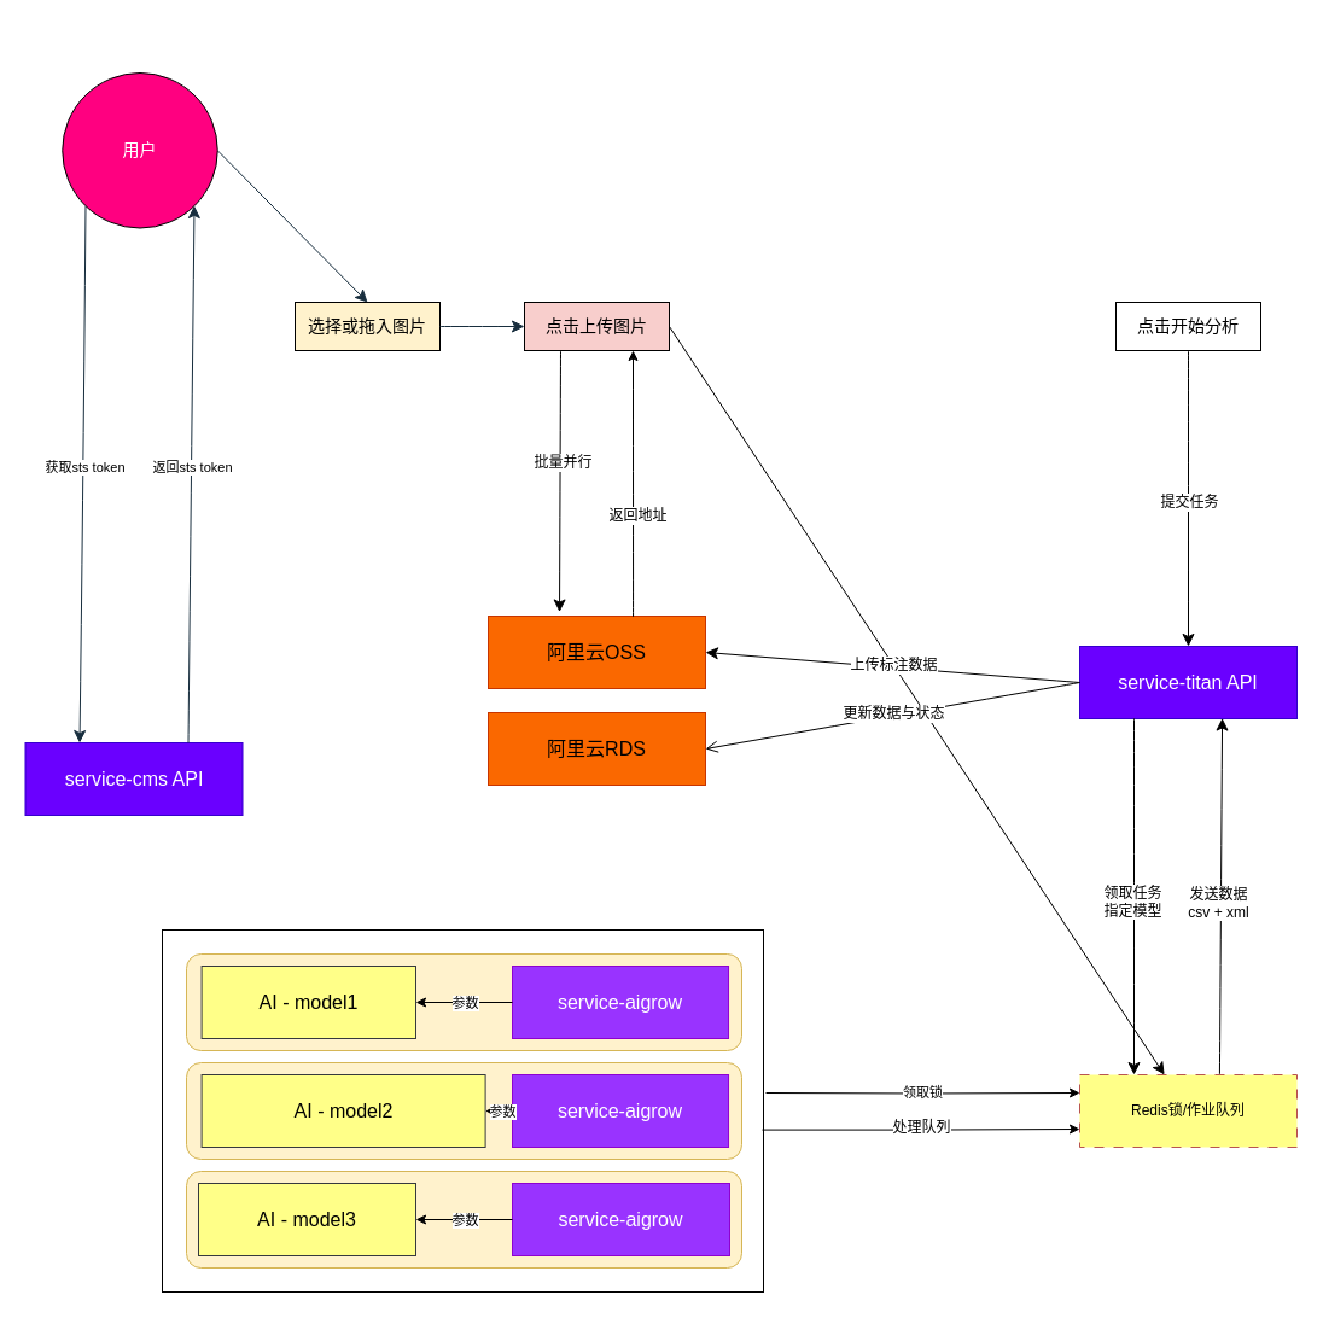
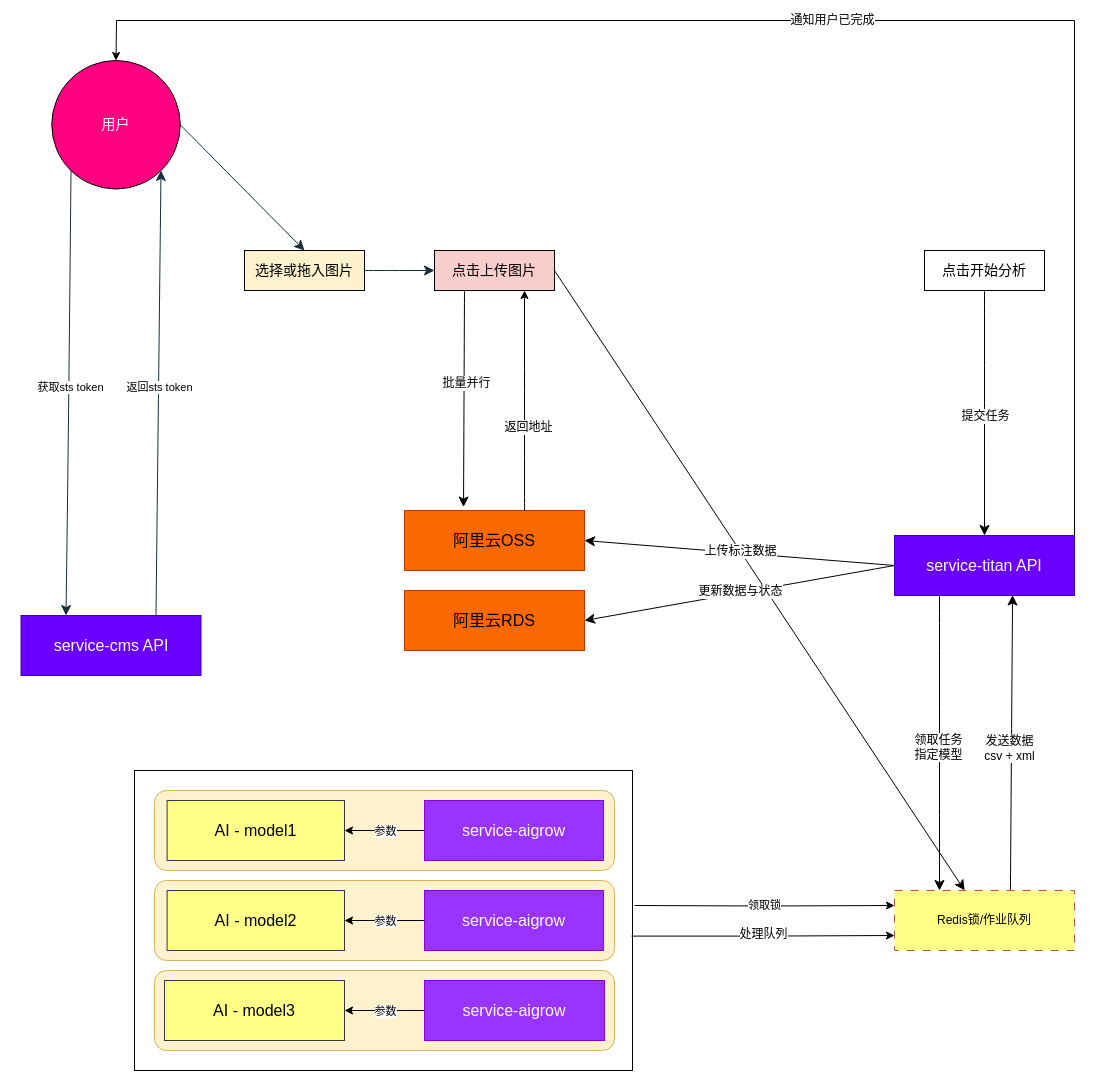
  <mxCell id="0" />
  <mxCell id="1" parent="0" />
  <mxCell id="2" value="领取锁" style="edgeStyle=orthogonalEdgeStyle;rounded=0;orthogonalLoop=1;jettySize=auto;html=1;entryX=0;entryY=0.25;entryDx=0;entryDy=0;" edge="1" parent="1" target="36"><mxGeometry relative="1" as="geometry"><mxPoint x="634" y="905" as="sourcePoint" /></mxGeometry></mxCell>
  <mxCell id="3" value="" style="rounded=0;whiteSpace=wrap;html=1;" vertex="1" parent="1"><mxGeometry x="134" y="770" width="498" height="300" as="geometry" /></mxCell>
  <mxCell id="4" value="" style="edgeStyle=none;curved=1;rounded=0;orthogonalLoop=1;jettySize=auto;html=1;fontSize=12;startSize=8;endSize=8;exitX=0.25;exitY=1;exitDx=0;exitDy=0;labelBackgroundColor=none;fontColor=default;entryX=0.25;entryY=0;entryDx=0;entryDy=0;strokeColor=#182E3E;" parent="1" target="6" edge="1"><mxGeometry relative="1" as="geometry"><mxPoint x="97.5" y="687.818" as="targetPoint" /><Array as="points"><mxPoint x="68" y="440" /></Array><mxPoint x="70.5" y="170" as="sourcePoint" /></mxGeometry></mxCell>
  <mxCell id="5" value="获取sts token" style="edgeLabel;html=1;align=center;verticalAlign=middle;resizable=0;points=[];fontColor=#000000;" parent="4" vertex="1" connectable="0"><mxGeometry x="-0.031" y="1" relative="1" as="geometry"><mxPoint as="offset" /></mxGeometry></mxCell>
  <mxCell id="6" value="service-cms API" style="whiteSpace=wrap;html=1;fontSize=16;labelBackgroundColor=none;rounded=0;movable=1;resizable=1;rotatable=1;deletable=1;editable=1;locked=0;connectable=1;fillColor=#6a00ff;strokeColor=#3700CC;fontColor=#ffffff;" parent="1" vertex="1"><mxGeometry x="20.5" y="615" width="180" height="60" as="geometry" /></mxCell>
  <mxCell id="7" value="" style="edgeStyle=none;orthogonalLoop=1;jettySize=auto;html=1;rounded=0;fontSize=12;startSize=8;endSize=8;curved=1;exitX=0.75;exitY=0;exitDx=0;exitDy=0;entryX=0.75;entryY=1;entryDx=0;entryDy=0;labelBackgroundColor=none;fontColor=default;strokeColor=#182E3E;" parent="1" source="6" edge="1"><mxGeometry width="120" relative="1" as="geometry"><mxPoint x="334" y="570" as="sourcePoint" /><mxPoint x="160.5" y="170" as="targetPoint" /><Array as="points" /></mxGeometry></mxCell>
  <mxCell id="8" value="返回sts token" style="edgeLabel;html=1;align=center;verticalAlign=middle;resizable=0;points=[];fontColor=#000000;" parent="7" vertex="1" connectable="0"><mxGeometry x="0.031" relative="1" as="geometry"><mxPoint as="offset" /></mxGeometry></mxCell>
  <mxCell id="9" value="选择或拖入图片" style="whiteSpace=wrap;html=1;fontSize=14;rounded=0;labelBackgroundColor=none;fillColor=#fff2cc;" parent="1" vertex="1"><mxGeometry x="244" y="250" width="120" height="40" as="geometry" /></mxCell>
  <mxCell id="10" value="" style="edgeStyle=none;orthogonalLoop=1;jettySize=auto;html=1;rounded=0;fontSize=12;startSize=8;endSize=8;curved=1;exitX=1;exitY=0.5;exitDx=0;exitDy=0;entryX=0.5;entryY=0;entryDx=0;entryDy=0;labelBackgroundColor=none;fontColor=default;strokeColor=#182E3E;" parent="1" source="35" target="9" edge="1"><mxGeometry width="120" relative="1" as="geometry"><mxPoint x="205.5" y="140" as="sourcePoint" /><mxPoint x="454" y="130" as="targetPoint" /><Array as="points" /></mxGeometry></mxCell>
  <mxCell id="11" value="" style="edgeStyle=none;orthogonalLoop=1;jettySize=auto;html=1;rounded=0;fontSize=12;startSize=8;endSize=8;curved=1;exitX=1;exitY=0.5;exitDx=0;exitDy=0;labelBackgroundColor=none;fontColor=default;strokeColor=#182E3E;" parent="1" source="9" target="12" edge="1"><mxGeometry width="120" relative="1" as="geometry"><mxPoint x="374" y="275" as="sourcePoint" /><mxPoint x="514" y="300" as="targetPoint" /><Array as="points" /></mxGeometry></mxCell>
  <mxCell id="12" value="点击上传图片" style="whiteSpace=wrap;html=1;fontSize=14;rounded=0;labelBackgroundColor=none;fillColor=#f8cecc;" parent="1" vertex="1"><mxGeometry x="434" y="250" width="120" height="40" as="geometry" /></mxCell>
  <mxCell id="13" value="阿里云OSS" style="whiteSpace=wrap;html=1;rounded=0;fontSize=16;labelBackgroundColor=none;fillColor=#fa6800;strokeColor=#C73500;fontColor=#000000;" parent="1" vertex="1"><mxGeometry x="404" y="510" width="180" height="60" as="geometry" /></mxCell>
  <mxCell id="14" value="" style="edgeStyle=none;orthogonalLoop=1;jettySize=auto;html=1;rounded=0;fontSize=12;startSize=8;endSize=8;curved=1;entryX=0.328;entryY=-0.058;entryDx=0;entryDy=0;exitX=0.25;exitY=1;exitDx=0;exitDy=0;exitPerimeter=0;entryPerimeter=0;" parent="1" source="12" target="13" edge="1"><mxGeometry width="120" relative="1" as="geometry"><mxPoint x="444" y="310" as="sourcePoint" /><mxPoint x="494" y="360" as="targetPoint" /><Array as="points" /></mxGeometry></mxCell>
  <mxCell id="15" value="批量并行" style="edgeLabel;html=1;align=center;verticalAlign=middle;resizable=0;points=[];fontSize=12;" parent="14" vertex="1" connectable="0"><mxGeometry x="-0.109" y="2" relative="1" as="geometry"><mxPoint y="-4" as="offset" /></mxGeometry></mxCell>
  <mxCell id="16" value="" style="edgeStyle=none;orthogonalLoop=1;jettySize=auto;html=1;rounded=0;fontSize=12;curved=1;exitX=0.667;exitY=0.008;exitDx=0;exitDy=0;entryX=0.75;entryY=1;entryDx=0;entryDy=0;exitPerimeter=0;" parent="1" source="13" target="12" edge="1"><mxGeometry width="120" relative="1" as="geometry"><mxPoint x="604" y="340" as="sourcePoint" /><mxPoint x="604" y="590" as="targetPoint" /></mxGeometry></mxCell>
  <mxCell id="17" value="返回地址" style="edgeLabel;html=1;align=center;verticalAlign=middle;resizable=0;points=[];fontSize=12;" parent="16" vertex="1" connectable="0"><mxGeometry x="0.067" y="-3" relative="1" as="geometry"><mxPoint y="34" as="offset" /></mxGeometry></mxCell>
  <mxCell id="18" value="点击开始分析" style="whiteSpace=wrap;html=1;fontSize=14;" parent="1" vertex="1"><mxGeometry x="924" y="250" width="120" height="40" as="geometry" /></mxCell>
  <mxCell id="19" value="" style="edgeStyle=none;orthogonalLoop=1;jettySize=auto;html=1;rounded=0;fontSize=12;startSize=8;endSize=8;curved=1;exitX=1;exitY=0.5;exitDx=0;exitDy=0;" parent="1" source="12" target="36" edge="1"><mxGeometry width="120" relative="1" as="geometry"><mxPoint x="714" y="140" as="sourcePoint" /><mxPoint x="834" y="140" as="targetPoint" /></mxGeometry></mxCell>
+ <mxCell id="20" value="通知用户已完成" style="edgeStyle=orthogonalEdgeStyle;rounded=0;orthogonalLoop=1;jettySize=auto;html=1;exitX=1;exitY=0;exitDx=0;exitDy=0;fontSize=12;fontColor=#000000;" parent="1" source="21" target="35" edge="1"><mxGeometry relative="1" as="geometry"><mxPoint x="1074" y="80" as="targetPoint" /><Array as="points"><mxPoint x="1074" y="20" /><mxPoint x="116" y="20" /></Array></mxGeometry></mxCell>
  <mxCell id="21" value="service-titan API" style="whiteSpace=wrap;html=1;fontSize=16;fillColor=#6a00ff;strokeColor=#3700CC;fontColor=#ffffff;" parent="1" vertex="1"><mxGeometry x="894" y="535" width="180" height="60" as="geometry" /></mxCell>
  <mxCell id="22" value="" style="edgeStyle=none;orthogonalLoop=1;jettySize=auto;html=1;rounded=0;fontSize=12;startSize=8;endSize=8;curved=1;exitX=0.5;exitY=1;exitDx=0;exitDy=0;entryX=0.5;entryY=0;entryDx=0;entryDy=0;" parent="1" source="18" target="21" edge="1"><mxGeometry width="120" relative="1" as="geometry"><mxPoint x="494" y="460" as="sourcePoint" /><mxPoint x="979" y="580" as="targetPoint" /><Array as="points" /></mxGeometry></mxCell>
  <mxCell id="23" value="提交任务" style="edgeLabel;html=1;align=center;verticalAlign=middle;resizable=0;points=[];fontSize=12;" parent="22" vertex="1" connectable="0"><mxGeometry x="-0.18" y="12" relative="1" as="geometry"><mxPoint x="-12" y="25" as="offset" /></mxGeometry></mxCell>
  <mxCell id="24" value="阿里云RDS" style="whiteSpace=wrap;html=1;fontSize=16;fillColor=#fa6800;strokeColor=#C73500;fontColor=#000000;" parent="1" vertex="1"><mxGeometry x="404" y="590" width="180" height="60" as="geometry" /></mxCell>
  <mxCell id="25" value="" style="edgeStyle=none;orthogonalLoop=1;jettySize=auto;html=1;rounded=0;fontSize=12;startSize=8;endSize=8;curved=1;entryX=1;entryY=0.5;entryDx=0;entryDy=0;exitX=0;exitY=0.5;exitDx=0;exitDy=0;" parent="1" source="21" target="13" edge="1"><mxGeometry width="120" relative="1" as="geometry"><mxPoint x="884" y="610" as="sourcePoint" /><mxPoint x="1094" y="460" as="targetPoint" /></mxGeometry></mxCell>
  <mxCell id="26" value="上传标注数据" style="edgeLabel;html=1;align=center;verticalAlign=middle;resizable=0;points=[];fontSize=12;" parent="25" vertex="1" connectable="0"><mxGeometry x="-0.007" y="-2" relative="1" as="geometry"><mxPoint x="-1" as="offset" /></mxGeometry></mxCell>
  <mxCell id="27" value="" style="edgeStyle=none;orthogonalLoop=1;jettySize=auto;html=1;rounded=0;fontSize=12;startSize=8;endSize=8;curved=1;entryX=0.25;entryY=0;entryDx=0;entryDy=0;exitX=0.25;exitY=1;exitDx=0;exitDy=0;" parent="1" source="21" target="36" edge="1"><mxGeometry width="120" relative="1" as="geometry"><mxPoint x="984" y="640" as="sourcePoint" /><mxPoint x="939" y="960" as="targetPoint" /><Array as="points" /></mxGeometry></mxCell>
  <mxCell id="28" value="领取任务&lt;br&gt;指定模型" style="edgeLabel;html=1;align=center;verticalAlign=middle;resizable=0;points=[];fontSize=12;" parent="27" vertex="1" connectable="0"><mxGeometry x="0.0" y="-13" relative="1" as="geometry"><mxPoint x="11" y="3" as="offset" /></mxGeometry></mxCell>
  <mxCell id="29" style="edgeStyle=orthogonalEdgeStyle;rounded=0;orthogonalLoop=1;jettySize=auto;html=1;fontSize=14;fontColor=#FFFFFF;exitX=0.998;exitY=0.552;exitDx=0;exitDy=0;entryX=0;entryY=0.75;entryDx=0;entryDy=0;exitPerimeter=0;" parent="1" source="3" target="36" edge="1"><mxGeometry relative="1" as="geometry"><mxPoint x="632" y="932.5" as="sourcePoint" /><mxPoint x="754" y="950" as="targetPoint" /></mxGeometry></mxCell>
  <mxCell id="30" value="处理队列" style="edgeLabel;html=1;align=center;verticalAlign=middle;resizable=0;points=[];fontSize=12;fontColor=#000000;" parent="29" vertex="1" connectable="0"><mxGeometry x="-0.006" y="2" relative="1" as="geometry"><mxPoint as="offset" /></mxGeometry></mxCell>
  <mxCell id="31" value="" style="edgeStyle=none;orthogonalLoop=1;jettySize=auto;html=1;rounded=0;fontSize=12;startSize=8;endSize=8;curved=1;exitX=0.644;exitY=0;exitDx=0;exitDy=0;exitPerimeter=0;entryX=0.656;entryY=0.992;entryDx=0;entryDy=0;entryPerimeter=0;" parent="1" source="36" target="21" edge="1"><mxGeometry width="120" relative="1" as="geometry"><mxPoint x="1011.54" y="960" as="sourcePoint" /><mxPoint x="1004" y="620" as="targetPoint" /><Array as="points" /></mxGeometry></mxCell>
  <mxCell id="32" value="发送数据&lt;br&gt;csv + xml" style="edgeLabel;html=1;align=center;verticalAlign=middle;resizable=0;points=[];fontSize=12;fontColor=#000000;" parent="31" vertex="1" connectable="0"><mxGeometry x="-0.042" y="2" relative="1" as="geometry"><mxPoint as="offset" /></mxGeometry></mxCell>
- <mxCell id="33" value="" style="edgeStyle=none;orthogonalLoop=1;jettySize=auto;html=1;rounded=0;fontSize=12;startSize=8;endSize=8;curved=1;entryX=1;entryY=0.5;entryDx=0;entryDy=0;exitX=0;exitY=0.5;exitDx=0;exitDy=0;endArrow=open;" parent="1" source="21" target="24" edge="1"><mxGeometry width="120" relative="1" as="geometry"><mxPoint x="894" y="620" as="sourcePoint" /><mxPoint x="594" y="588.5" as="targetPoint" /></mxGeometry></mxCell>
+ <mxCell id="33" value="" style="edgeStyle=none;orthogonalLoop=1;jettySize=auto;html=1;rounded=0;fontSize=12;startSize=8;endSize=8;curved=1;entryX=1;entryY=0.5;entryDx=0;entryDy=0;exitX=0;exitY=0.5;exitDx=0;exitDy=0;" parent="1" source="21" target="24" edge="1"><mxGeometry width="120" relative="1" as="geometry"><mxPoint x="894" y="620" as="sourcePoint" /><mxPoint x="594" y="588.5" as="targetPoint" /></mxGeometry></mxCell>
  <mxCell id="34" value="更新数据与状态" style="edgeLabel;html=1;align=center;verticalAlign=middle;resizable=0;points=[];fontSize=12;" parent="33" vertex="1" connectable="0"><mxGeometry x="-0.007" y="-2" relative="1" as="geometry"><mxPoint x="-1" as="offset" /></mxGeometry></mxCell>
  <mxCell id="35" value="用户" style="ellipse;whiteSpace=wrap;html=1;aspect=fixed;fontSize=14;fontColor=#FFFFFF;fillColor=#FF0080;" parent="1" vertex="1"><mxGeometry x="51.25" y="60" width="128.5" height="128.5" as="geometry" /></mxCell>
  <mxCell id="36" value="Redis锁/作业队列" style="rounded=0;whiteSpace=wrap;html=1;fillColor=#ffff88;strokeColor=#b85450;dashed=1;dashPattern=8 8;" vertex="1" parent="1"><mxGeometry x="894" y="890" width="180" height="60" as="geometry" /></mxCell>
  <mxCell id="37" value="" style="group" vertex="1" connectable="0" parent="1"><mxGeometry x="154" y="880" width="460" height="80" as="geometry" /></mxCell>
  <mxCell id="38" value="" style="rounded=1;whiteSpace=wrap;html=1;fillColor=#fff2cc;strokeColor=#d6b656;" vertex="1" parent="37"><mxGeometry width="460.0" height="80" as="geometry" /></mxCell>
- <mxCell id="39" value="AI - model2" style="whiteSpace=wrap;html=1;fontSize=16;fillColor=#ffff88;strokeColor=#36393d;" vertex="1" parent="37"><mxGeometry x="12.6" y="10" width="235" height="60" as="geometry" /></mxCell>
+ <mxCell id="39" value="AI - model2" style="whiteSpace=wrap;html=1;fontSize=16;fillColor=#ffff88;strokeColor=#36393d;" vertex="1" parent="37"><mxGeometry x="12.6" y="10" width="177.4" height="60" as="geometry" /></mxCell>
  <mxCell id="40" value="service-aigrow" style="whiteSpace=wrap;html=1;fontSize=16;fillColor=#9933FF;strokeColor=#8e02cf;fontColor=#FFFFFF;" vertex="1" parent="37"><mxGeometry x="270" y="10" width="179.05" height="60" as="geometry" /></mxCell>
  <mxCell id="41" style="edgeStyle=orthogonalEdgeStyle;rounded=0;orthogonalLoop=1;jettySize=auto;html=1;exitX=0;exitY=0.5;exitDx=0;exitDy=0;entryX=1;entryY=0.5;entryDx=0;entryDy=0;" edge="1" parent="37" source="40" target="39"><mxGeometry relative="1" as="geometry" /></mxCell>
  <mxCell id="42" value="参数" style="edgeLabel;html=1;align=center;verticalAlign=middle;resizable=0;points=[];" vertex="1" connectable="0" parent="41"><mxGeometry x="0.063" y="-1" relative="1" as="geometry"><mxPoint x="3" y="1" as="offset" /></mxGeometry></mxCell>
  <mxCell id="43" value="" style="group" vertex="1" connectable="0" parent="1"><mxGeometry x="194" y="970" width="420" height="80" as="geometry" /></mxCell>
  <mxCell id="44" value="" style="rounded=1;whiteSpace=wrap;html=1;fillColor=#fff2cc;strokeColor=#d6b656;" vertex="1" parent="43"><mxGeometry x="-40" width="460" height="80" as="geometry" /></mxCell>
  <mxCell id="45" value="AI - model3" style="whiteSpace=wrap;html=1;fontSize=16;fillColor=#ffff88;strokeColor=#36393d;" vertex="1" parent="43"><mxGeometry x="-30" y="10" width="180" height="60" as="geometry" /></mxCell>
  <mxCell id="46" value="service-aigrow" style="whiteSpace=wrap;html=1;fontSize=16;fillColor=#9933FF;strokeColor=#8e02cf;fontColor=#FFFFFF;" vertex="1" parent="43"><mxGeometry x="230" y="10" width="180" height="60" as="geometry" /></mxCell>
  <mxCell id="47" style="edgeStyle=orthogonalEdgeStyle;rounded=0;orthogonalLoop=1;jettySize=auto;html=1;exitX=0;exitY=0.5;exitDx=0;exitDy=0;entryX=1;entryY=0.5;entryDx=0;entryDy=0;" edge="1" parent="43" source="46" target="45"><mxGeometry relative="1" as="geometry" /></mxCell>
  <mxCell id="48" value="参数" style="edgeLabel;html=1;align=center;verticalAlign=middle;resizable=0;points=[];" vertex="1" connectable="0" parent="47"><mxGeometry x="0.225" y="1" relative="1" as="geometry"><mxPoint x="9" y="-1" as="offset" /></mxGeometry></mxCell>
  <mxCell id="49" value="" style="group" vertex="1" connectable="0" parent="1"><mxGeometry x="154" y="790" width="460" height="80" as="geometry" /></mxCell>
  <mxCell id="50" value="" style="rounded=1;whiteSpace=wrap;html=1;fillColor=#fff2cc;strokeColor=#d6b656;" vertex="1" parent="49"><mxGeometry width="460.0" height="80" as="geometry" /></mxCell>
  <mxCell id="51" value="AI - model1" style="whiteSpace=wrap;html=1;fontSize=16;fillColor=#ffff88;strokeColor=#36393d;" parent="49" vertex="1"><mxGeometry x="12.6" y="10" width="177.4" height="60" as="geometry" /></mxCell>
  <mxCell id="52" value="service-aigrow" style="whiteSpace=wrap;html=1;fontSize=16;fillColor=#9933FF;strokeColor=#8e02cf;fontColor=#FFFFFF;" vertex="1" parent="49"><mxGeometry x="270" y="10" width="179.05" height="60" as="geometry" /></mxCell>
  <mxCell id="53" style="edgeStyle=orthogonalEdgeStyle;rounded=0;orthogonalLoop=1;jettySize=auto;html=1;exitX=0;exitY=0.5;exitDx=0;exitDy=0;entryX=1;entryY=0.5;entryDx=0;entryDy=0;" edge="1" parent="49" source="52" target="51"><mxGeometry relative="1" as="geometry" /></mxCell>
  <mxCell id="54" value="参数" style="edgeLabel;html=1;align=center;verticalAlign=middle;resizable=0;points=[];" vertex="1" connectable="0" parent="53"><mxGeometry x="0.095" y="-1" relative="1" as="geometry"><mxPoint x="4" y="1" as="offset" /></mxGeometry></mxCell>
